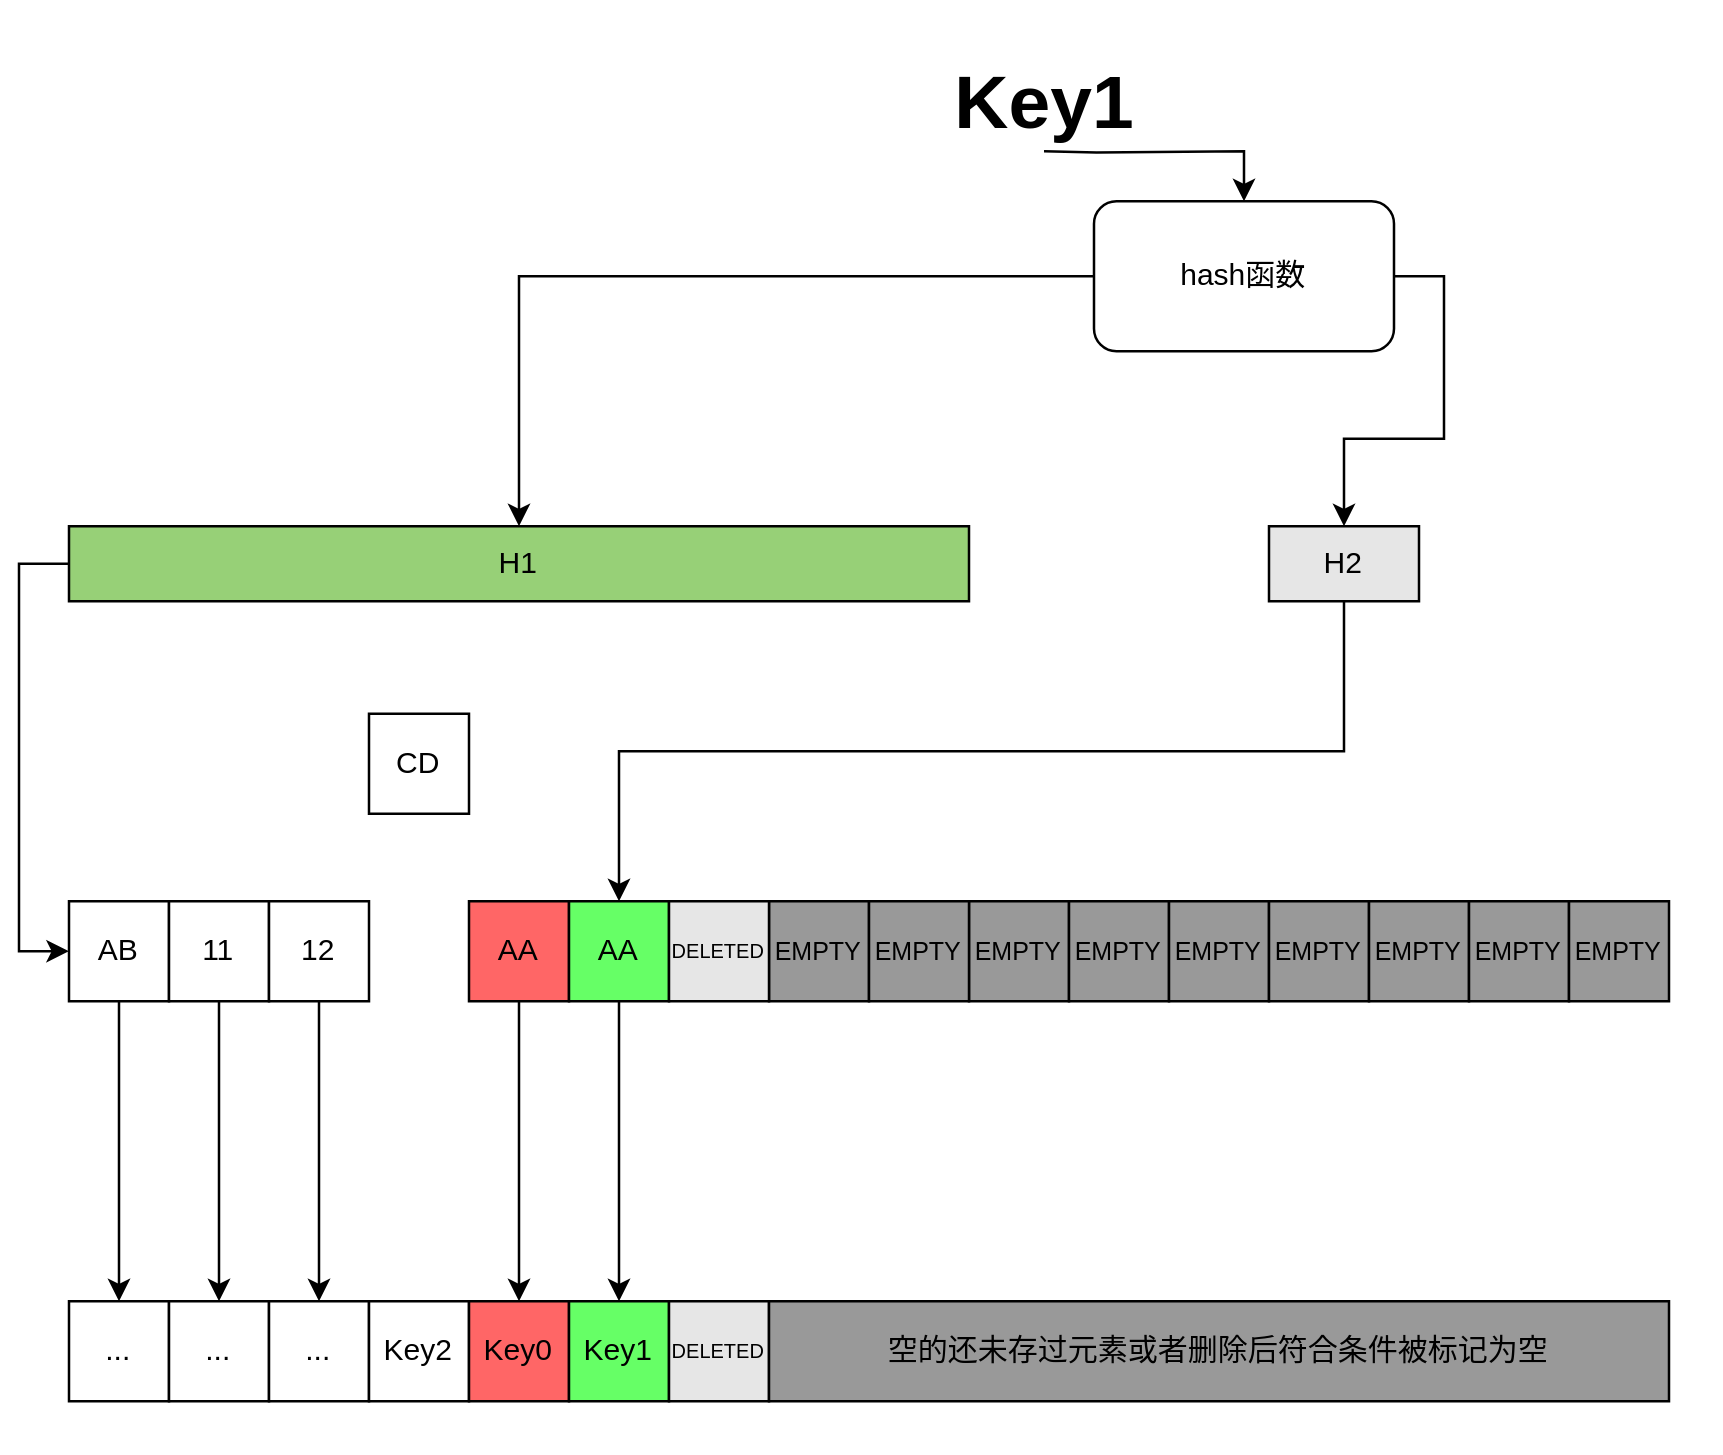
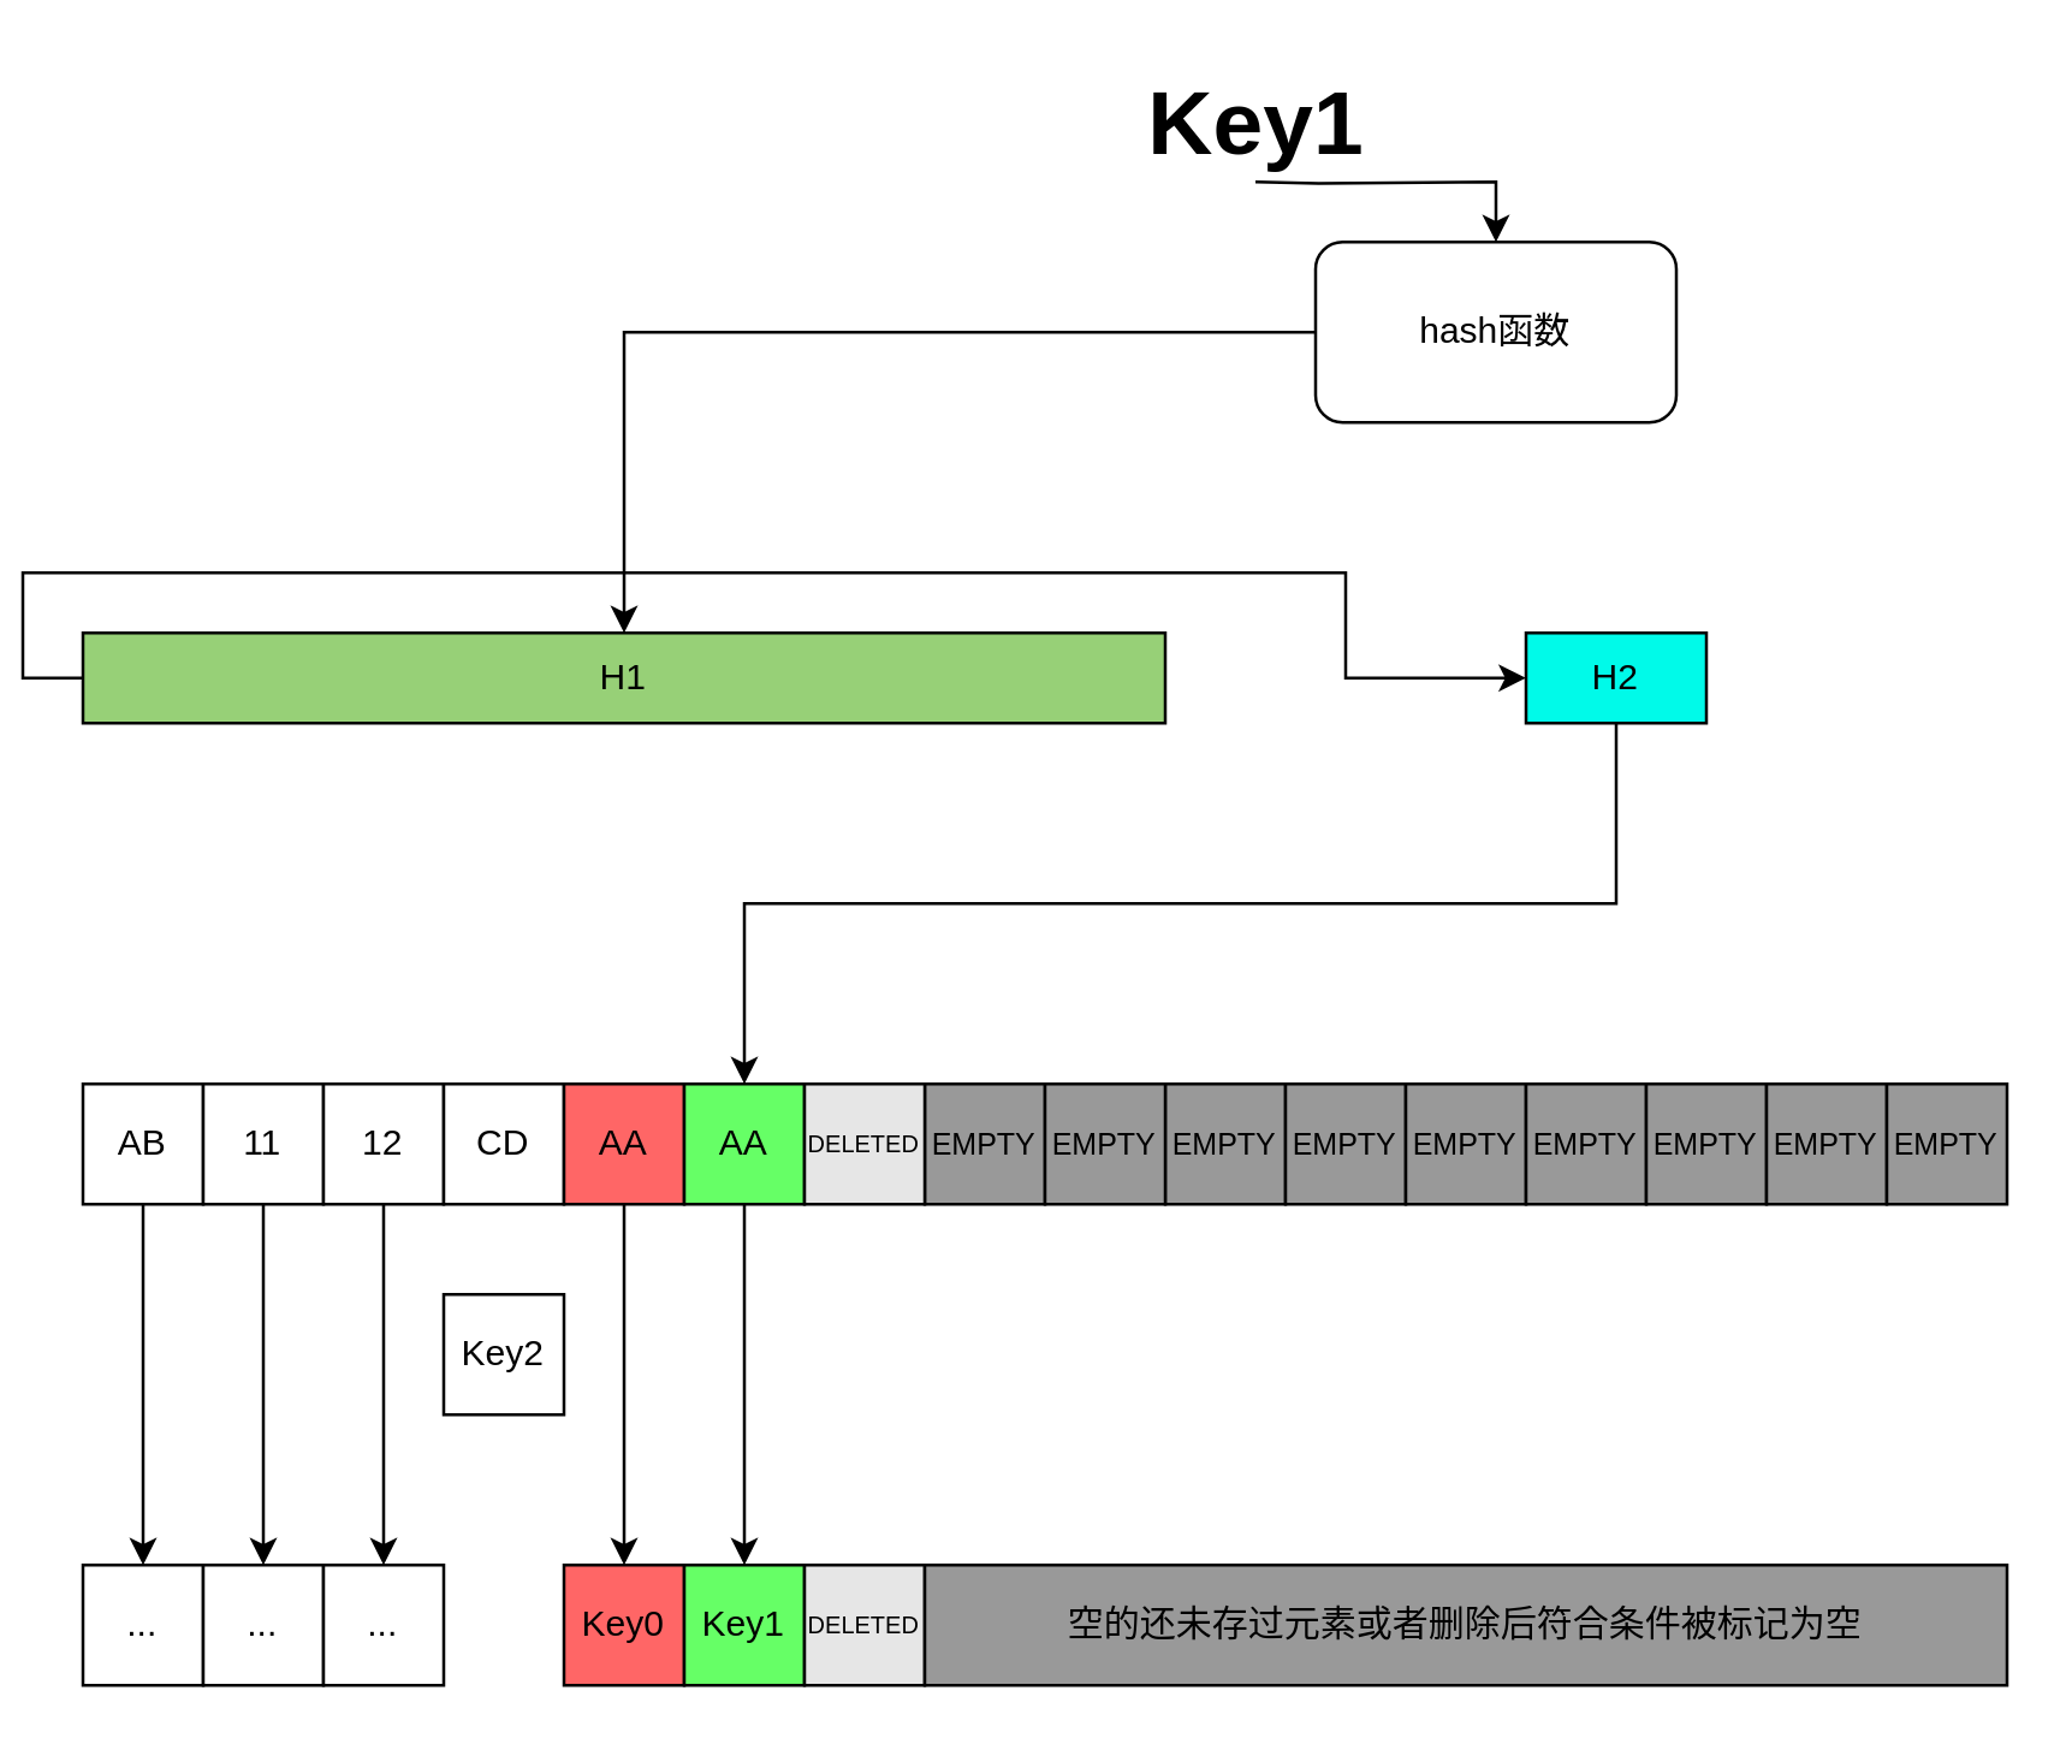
  <mxCell id="0" />
  <mxCell id="1" parent="0" />
  <mxCell id="2" style="edgeStyle=orthogonalEdgeStyle;rounded=0;orthogonalLoop=1;jettySize=auto;html=1;exitX=0.5;exitY=1;exitDx=0;exitDy=0;entryX=0.5;entryY=0;entryDx=0;entryDy=0;" edge="1" parent="1" source="3" target="32"><mxGeometry relative="1" as="geometry" /></mxCell>
  <mxCell id="3" value="AB" style="rounded=0;whiteSpace=wrap;html=1;" vertex="1" parent="1"><mxGeometry x="20" y="360" width="40" height="40" as="geometry" /></mxCell>
  <mxCell id="4" style="edgeStyle=orthogonalEdgeStyle;rounded=0;orthogonalLoop=1;jettySize=auto;html=1;exitX=0.5;exitY=1;exitDx=0;exitDy=0;entryX=0.5;entryY=0;entryDx=0;entryDy=0;" edge="1" parent="1" source="5" target="33"><mxGeometry relative="1" as="geometry" /></mxCell>
  <mxCell id="5" value="11" style="rounded=0;whiteSpace=wrap;html=1;" vertex="1" parent="1"><mxGeometry x="60" y="360" width="40" height="40" as="geometry" /></mxCell>
  <mxCell id="6" style="edgeStyle=orthogonalEdgeStyle;rounded=0;orthogonalLoop=1;jettySize=auto;html=1;exitX=0.5;exitY=1;exitDx=0;exitDy=0;" edge="1" parent="1" source="7" target="34"><mxGeometry relative="1" as="geometry" /></mxCell>
  <mxCell id="7" value="12" style="rounded=0;whiteSpace=wrap;html=1;" vertex="1" parent="1"><mxGeometry x="100" y="360" width="40" height="40" as="geometry" /></mxCell>
- <mxCell id="8" value="CD" style="rounded=0;whiteSpace=wrap;html=1;" vertex="1" parent="1"><mxGeometry x="140" y="285" width="40" height="40" as="geometry" /></mxCell>
+ <mxCell id="8" value="CD" style="rounded=0;whiteSpace=wrap;html=1;" vertex="1" parent="1"><mxGeometry x="140" y="360" width="40" height="40" as="geometry" /></mxCell>
  <mxCell id="9" style="edgeStyle=orthogonalEdgeStyle;rounded=0;orthogonalLoop=1;jettySize=auto;html=1;exitX=0.5;exitY=1;exitDx=0;exitDy=0;" edge="1" parent="1" source="10" target="36"><mxGeometry relative="1" as="geometry" /></mxCell>
  <mxCell id="10" value="AA" style="rounded=0;whiteSpace=wrap;html=1;fillColor=#FF6666;" vertex="1" parent="1"><mxGeometry x="180" y="360" width="40" height="40" as="geometry" /></mxCell>
  <mxCell id="11" style="edgeStyle=orthogonalEdgeStyle;rounded=0;orthogonalLoop=1;jettySize=auto;html=1;exitX=0.5;exitY=1;exitDx=0;exitDy=0;entryX=0.5;entryY=0;entryDx=0;entryDy=0;" edge="1" parent="1" source="12" target="37"><mxGeometry relative="1" as="geometry" /></mxCell>
  <mxCell id="12" value="AA" style="rounded=0;whiteSpace=wrap;html=1;fillColor=#66FF66;" vertex="1" parent="1"><mxGeometry x="220" y="360" width="40" height="40" as="geometry" /></mxCell>
  <mxCell id="13" value="EMPTY" style="rounded=0;whiteSpace=wrap;html=1;fontSize=10;fillColor=#999999;" vertex="1" parent="1"><mxGeometry x="300" y="360" width="40" height="40" as="geometry" /></mxCell>
  <mxCell id="14" value="DELETED" style="rounded=0;whiteSpace=wrap;html=1;fontSize=8;fillColor=#E6E6E6;" vertex="1" parent="1"><mxGeometry x="260" y="360" width="40" height="40" as="geometry" /></mxCell>
  <mxCell id="15" style="edgeStyle=orthogonalEdgeStyle;rounded=0;orthogonalLoop=1;jettySize=auto;html=1;exitX=0.5;exitY=1;exitDx=0;exitDy=0;entryX=0.5;entryY=0;entryDx=0;entryDy=0;" edge="1" parent="1" target="23"><mxGeometry relative="1" as="geometry"><mxPoint x="410" y="60" as="sourcePoint" /></mxGeometry></mxCell>
  <mxCell id="16" value="&lt;font style=&quot;font-size: 30px;&quot;&gt;Key1&lt;/font&gt;" style="text;strokeColor=none;fillColor=none;html=1;fontSize=24;fontStyle=1;verticalAlign=middle;align=center;" vertex="1" parent="1"><mxGeometry x="360" y="20" width="100" height="40" as="geometry" /></mxCell>
- <mxCell id="17" style="edgeStyle=orthogonalEdgeStyle;rounded=0;orthogonalLoop=1;jettySize=auto;html=1;exitX=0;exitY=0.5;exitDx=0;exitDy=0;entryX=0;entryY=0.5;entryDx=0;entryDy=0;" edge="1" parent="1" source="18" target="3"><mxGeometry relative="1" as="geometry" /></mxCell>
+ <mxCell id="17" style="edgeStyle=orthogonalEdgeStyle;rounded=0;orthogonalLoop=1;jettySize=auto;html=1;exitX=0;exitY=0.5;exitDx=0;exitDy=0;" edge="1" parent="1" source="18" target="20"><mxGeometry relative="1" as="geometry" /></mxCell>
  <mxCell id="18" value="H1" style="rounded=0;whiteSpace=wrap;html=1;fillColor=#97D077;" vertex="1" parent="1"><mxGeometry x="20" y="210" width="360" height="30" as="geometry" /></mxCell>
  <mxCell id="19" style="edgeStyle=orthogonalEdgeStyle;rounded=0;orthogonalLoop=1;jettySize=auto;html=1;exitX=0.5;exitY=1;exitDx=0;exitDy=0;entryX=0.5;entryY=0;entryDx=0;entryDy=0;" edge="1" parent="1" source="20" target="12"><mxGeometry relative="1" as="geometry" /></mxCell>
- <mxCell id="20" value="H2" style="rounded=0;whiteSpace=wrap;html=1;fillColor=#e6e6e6;" vertex="1" parent="1"><mxGeometry x="500" y="210" width="60" height="30" as="geometry" /></mxCell>
+ <mxCell id="20" value="H2" style="rounded=0;whiteSpace=wrap;html=1;fillColor=#00FAE9;" vertex="1" parent="1"><mxGeometry x="500" y="210" width="60" height="30" as="geometry" /></mxCell>
  <mxCell id="21" style="edgeStyle=orthogonalEdgeStyle;rounded=0;orthogonalLoop=1;jettySize=auto;html=1;exitX=0;exitY=0.5;exitDx=0;exitDy=0;" edge="1" parent="1" source="23" target="18"><mxGeometry relative="1" as="geometry" /></mxCell>
- <mxCell id="22" style="edgeStyle=orthogonalEdgeStyle;rounded=0;orthogonalLoop=1;jettySize=auto;html=1;exitX=1;exitY=0.5;exitDx=0;exitDy=0;entryX=0.5;entryY=0;entryDx=0;entryDy=0;" edge="1" parent="1" source="23" target="20"><mxGeometry relative="1" as="geometry" /></mxCell>
  <mxCell id="23" value="hash函数" style="rounded=1;whiteSpace=wrap;html=1;" vertex="1" parent="1"><mxGeometry x="430" y="80" width="120" height="60" as="geometry" /></mxCell>
  <mxCell id="24" value="EMPTY" style="rounded=0;whiteSpace=wrap;html=1;fontSize=10;fillColor=#999999;" vertex="1" parent="1"><mxGeometry x="380" y="360" width="40" height="40" as="geometry" /></mxCell>
  <mxCell id="25" value="EMPTY" style="rounded=0;whiteSpace=wrap;html=1;fontSize=10;fillColor=#999999;" vertex="1" parent="1"><mxGeometry x="340" y="360" width="40" height="40" as="geometry" /></mxCell>
  <mxCell id="26" value="EMPTY" style="rounded=0;whiteSpace=wrap;html=1;fontSize=10;fillColor=#999999;" vertex="1" parent="1"><mxGeometry x="420" y="360" width="40" height="40" as="geometry" /></mxCell>
  <mxCell id="27" value="EMPTY" style="rounded=0;whiteSpace=wrap;html=1;fontSize=10;fillColor=#999999;" vertex="1" parent="1"><mxGeometry x="460" y="360" width="40" height="40" as="geometry" /></mxCell>
  <mxCell id="28" value="EMPTY" style="rounded=0;whiteSpace=wrap;html=1;fontSize=10;fillColor=#999999;" vertex="1" parent="1"><mxGeometry x="500" y="360" width="40" height="40" as="geometry" /></mxCell>
  <mxCell id="29" value="EMPTY" style="rounded=0;whiteSpace=wrap;html=1;fontSize=10;fillColor=#999999;" vertex="1" parent="1"><mxGeometry x="540" y="360" width="40" height="40" as="geometry" /></mxCell>
  <mxCell id="30" value="EMPTY" style="rounded=0;whiteSpace=wrap;html=1;fontSize=10;fillColor=#999999;" vertex="1" parent="1"><mxGeometry x="580" y="360" width="40" height="40" as="geometry" /></mxCell>
  <mxCell id="31" value="EMPTY" style="rounded=0;whiteSpace=wrap;html=1;fontSize=10;fillColor=#999999;" vertex="1" parent="1"><mxGeometry x="620" y="360" width="40" height="40" as="geometry" /></mxCell>
  <mxCell id="32" value="..." style="rounded=0;whiteSpace=wrap;html=1;" vertex="1" parent="1"><mxGeometry x="20" y="520" width="40" height="40" as="geometry" /></mxCell>
  <mxCell id="33" value="..." style="rounded=0;whiteSpace=wrap;html=1;" vertex="1" parent="1"><mxGeometry x="60" y="520" width="40" height="40" as="geometry" /></mxCell>
  <mxCell id="34" value="..." style="rounded=0;whiteSpace=wrap;html=1;" vertex="1" parent="1"><mxGeometry x="100" y="520" width="40" height="40" as="geometry" /></mxCell>
- <mxCell id="35" value="Key2" style="rounded=0;whiteSpace=wrap;html=1;" vertex="1" parent="1"><mxGeometry x="140" y="520" width="40" height="40" as="geometry" /></mxCell>
+ <mxCell id="35" value="Key2" style="rounded=0;whiteSpace=wrap;html=1;" vertex="1" parent="1"><mxGeometry x="140" y="430" width="40" height="40" as="geometry" /></mxCell>
  <mxCell id="36" value="Key0" style="rounded=0;whiteSpace=wrap;html=1;fillColor=#FF6666;" vertex="1" parent="1"><mxGeometry x="180" y="520" width="40" height="40" as="geometry" /></mxCell>
  <mxCell id="37" value="Key1" style="rounded=0;whiteSpace=wrap;html=1;fillColor=#66FF66;" vertex="1" parent="1"><mxGeometry x="220" y="520" width="40" height="40" as="geometry" /></mxCell>
  <mxCell id="38" value="DELETED" style="rounded=0;whiteSpace=wrap;html=1;fontSize=8;fillColor=#E6E6E6;" vertex="1" parent="1"><mxGeometry x="260" y="520" width="40" height="40" as="geometry" /></mxCell>
  <mxCell id="39" value="空的还未存过元素或者删除后符合条件被标记为空" style="rounded=0;whiteSpace=wrap;html=1;fillColor=#999999;" vertex="1" parent="1"><mxGeometry x="300" y="520" width="360" height="40" as="geometry" /></mxCell>
